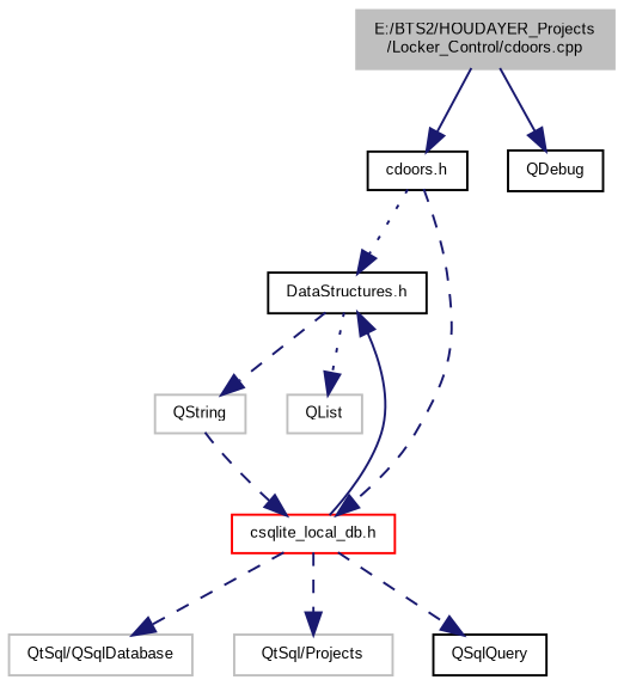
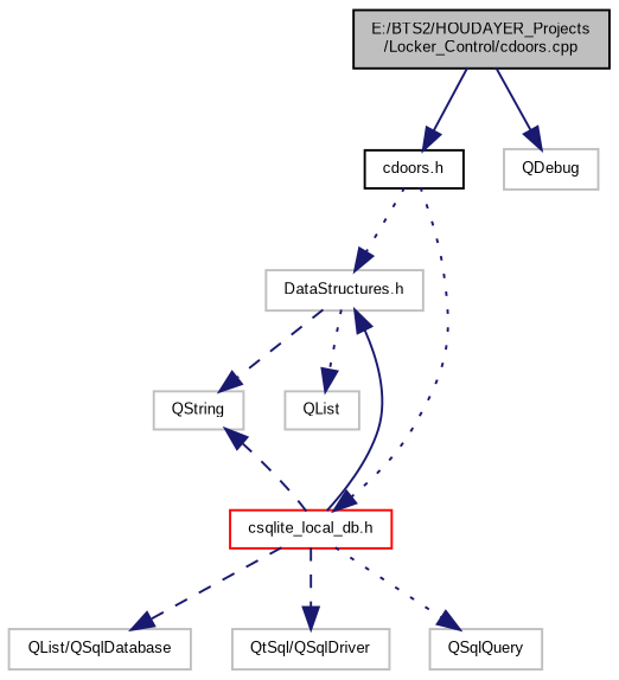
  digraph {
    fontname="Liberation Sans"
    node [color=grey75 fontname="Liberation Sans" fontsize=7 shape=record]
    edge [color=midnightblue fontname="Liberation Sans" fontsize=7 labelfontname=Helvetica labelfontsize=7 style=dotted]
-   n1 [fillcolor=grey75 fontcolor=black height=0.2 label="E:/BTS2/HOUDAYER_Projects\l/Locker_Control/cdoors.cpp" style=filled width=0.4]
+   n1 [color=black fillcolor=grey75 fontcolor=black height=0.2 label="E:/BTS2/HOUDAYER_Projects\l/Locker_Control/cdoors.cpp" style=filled width=0.4]
    n2 [color=black height=0.2 label="cdoors.h" width=0.4]
-   n3 [color=black height=0.2 label=QDebug width=0.4]
-   n4 [color=black height=0.2 label="DataStructures.h" width=0.4]
+   n3 [height=0.2 label=QDebug width=0.4]
+   n4 [height=0.2 label="DataStructures.h" width=0.4]
    n5 [color=red height=0.2 label="csqlite_local_db.h" width=0.4]
    n6 [height=0.2 label=QString width=0.4]
    n7 [height=0.2 label=QList width=0.4]
-   n8 [height=0.2 label="QtSql/QSqlDatabase" width=0.4]
-   n9 [height=0.2 label="QtSql/Projects" width=0.4]
-   n10 [color=black height=0.2 label=QSqlQuery width=0.4]
+   n8 [height=0.2 label="QList/QSqlDatabase" width=0.4]
+   n9 [height=0.2 label="QtSql/QSqlDriver" width=0.4]
+   n10 [height=0.2 label=QSqlQuery width=0.4]
    n1 -> n2 [style=solid]
    n1 -> n3 [style=solid]
    n2 -> n4
-   n2 -> n5 [style=dashed]
+   n2 -> n5
    n4 -> n6 [style=dashed]
    n4 -> n7
    n5 -> n4 [style=solid]
-   n6 -> n5 [style=dashed]
+   n5 -> n6 [style=dashed]
    n5 -> n8 [style=dashed]
    n5 -> n9 [style=dashed]
-   n5 -> n10 [style=dashed]
+   n5 -> n10
  }
